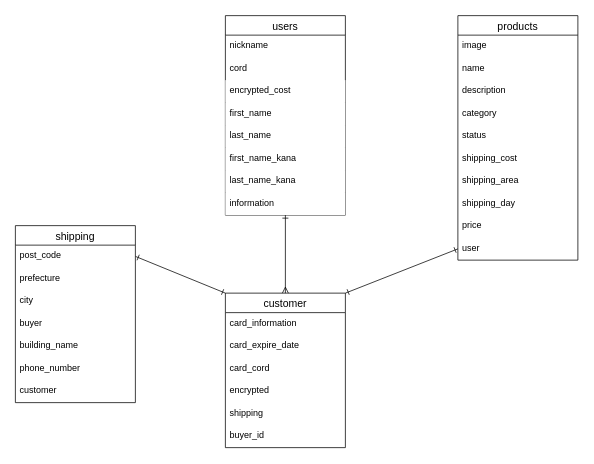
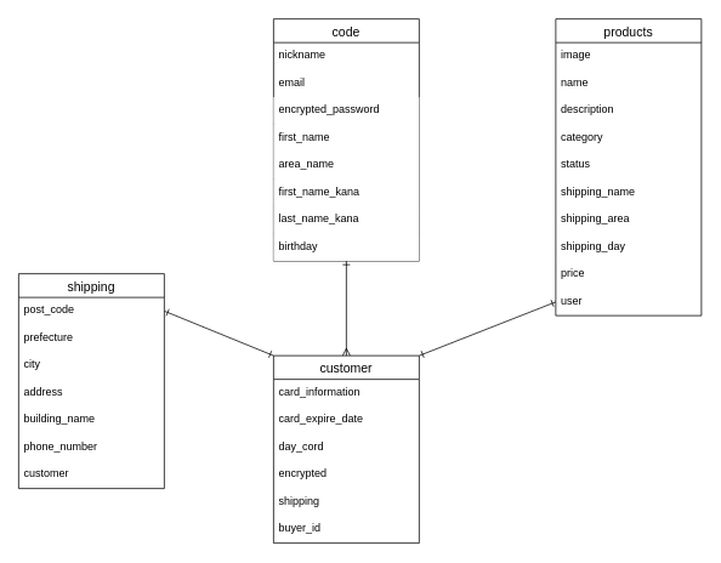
  <mxCell id="0" />
  <mxCell id="1" parent="0" />
- <mxCell id="2" value="users" style="swimlane;fontStyle=0;childLayout=stackLayout;horizontal=1;startSize=26;horizontalStack=0;resizeParent=1;resizeParentMax=0;resizeLast=0;collapsible=1;marginBottom=0;align=center;fontSize=14;swimlaneFillColor=default;glass=0;sketch=0;shadow=0;rounded=0;labelBorderColor=none;" parent="1" vertex="1"><mxGeometry x="300" y="20" width="160" height="266" as="geometry" /></mxCell>
+ <mxCell id="2" value="code" style="swimlane;fontStyle=0;childLayout=stackLayout;horizontal=1;startSize=26;horizontalStack=0;resizeParent=1;resizeParentMax=0;resizeLast=0;collapsible=1;marginBottom=0;align=center;fontSize=14;swimlaneFillColor=default;glass=0;sketch=0;shadow=0;rounded=0;labelBorderColor=none;" parent="1" vertex="1"><mxGeometry x="300" y="20" width="160" height="266" as="geometry" /></mxCell>
  <mxCell id="3" value="nickname" style="text;spacingLeft=4;spacingRight=4;overflow=hidden;rotatable=0;points=[[0,0.5],[1,0.5]];portConstraint=eastwest;fontSize=12;" parent="2" vertex="1"><mxGeometry y="26" width="160" height="30" as="geometry" /></mxCell>
- <mxCell id="4" value="cord" style="text;spacingLeft=4;spacingRight=4;overflow=hidden;rotatable=0;points=[[0,0.5],[1,0.5]];portConstraint=eastwest;fontSize=12;" parent="2" vertex="1"><mxGeometry y="56" width="160" height="30" as="geometry" /></mxCell>
- <mxCell id="5" value="encrypted_cost" style="text;spacingLeft=4;spacingRight=4;overflow=hidden;rotatable=0;points=[[0,0.5],[1,0.5]];portConstraint=eastwest;fontSize=12;fillColor=default;gradientColor=none;" parent="2" vertex="1"><mxGeometry y="86" width="160" height="30" as="geometry" /></mxCell>
+ <mxCell id="4" value="email" style="text;spacingLeft=4;spacingRight=4;overflow=hidden;rotatable=0;points=[[0,0.5],[1,0.5]];portConstraint=eastwest;fontSize=12;" parent="2" vertex="1"><mxGeometry y="56" width="160" height="30" as="geometry" /></mxCell>
+ <mxCell id="5" value="encrypted_password" style="text;spacingLeft=4;spacingRight=4;overflow=hidden;rotatable=0;points=[[0,0.5],[1,0.5]];portConstraint=eastwest;fontSize=12;fillColor=default;gradientColor=none;" parent="2" vertex="1"><mxGeometry y="86" width="160" height="30" as="geometry" /></mxCell>
  <mxCell id="6" value="first_name" style="text;fillColor=default;spacingLeft=4;spacingRight=4;overflow=hidden;rotatable=0;points=[[0,0.5],[1,0.5]];portConstraint=eastwest;fontSize=12;gradientColor=none;" parent="2" vertex="1"><mxGeometry y="116" width="160" height="30" as="geometry" /></mxCell>
- <mxCell id="7" value="last_name" style="text;fillColor=default;spacingLeft=4;spacingRight=4;overflow=hidden;rotatable=0;points=[[0,0.5],[1,0.5]];portConstraint=eastwest;fontSize=12;gradientColor=none;" parent="2" vertex="1"><mxGeometry y="146" width="160" height="30" as="geometry" /></mxCell>
+ <mxCell id="7" value="area_name" style="text;fillColor=default;spacingLeft=4;spacingRight=4;overflow=hidden;rotatable=0;points=[[0,0.5],[1,0.5]];portConstraint=eastwest;fontSize=12;gradientColor=none;" parent="2" vertex="1"><mxGeometry y="146" width="160" height="30" as="geometry" /></mxCell>
  <mxCell id="8" value="first_name_kana" style="text;fillColor=default;spacingLeft=4;spacingRight=4;overflow=hidden;rotatable=0;points=[[0,0.5],[1,0.5]];portConstraint=eastwest;fontSize=12;gradientColor=none;" parent="2" vertex="1"><mxGeometry y="176" width="160" height="30" as="geometry" /></mxCell>
  <mxCell id="9" value="last_name_kana" style="text;fillColor=default;spacingLeft=4;spacingRight=4;overflow=hidden;rotatable=0;points=[[0,0.5],[1,0.5]];portConstraint=eastwest;fontSize=12;gradientColor=none;" parent="2" vertex="1"><mxGeometry y="206" width="160" height="30" as="geometry" /></mxCell>
- <mxCell id="10" value="information" style="text;fillColor=default;spacingLeft=4;spacingRight=4;overflow=hidden;rotatable=0;points=[[0,0.5],[1,0.5]];portConstraint=eastwest;fontSize=12;labelBackgroundColor=none;labelBorderColor=none;gradientColor=none;" parent="2" vertex="1"><mxGeometry y="236" width="160" height="30" as="geometry" /></mxCell>
+ <mxCell id="10" value="birthday" style="text;fillColor=default;spacingLeft=4;spacingRight=4;overflow=hidden;rotatable=0;points=[[0,0.5],[1,0.5]];portConstraint=eastwest;fontSize=12;labelBackgroundColor=none;labelBorderColor=none;gradientColor=none;" parent="2" vertex="1"><mxGeometry y="236" width="160" height="30" as="geometry" /></mxCell>
  <mxCell id="11" value="products" style="swimlane;fontStyle=0;childLayout=stackLayout;horizontal=1;startSize=26;horizontalStack=0;resizeParent=1;resizeParentMax=0;resizeLast=0;collapsible=1;marginBottom=0;align=center;fontSize=14;rounded=0;shadow=0;glass=0;labelBackgroundColor=none;labelBorderColor=none;sketch=0;html=0;fillColor=default;swimlaneFillColor=default;" parent="1" vertex="1"><mxGeometry x="610" y="20" width="160" height="326" as="geometry" /></mxCell>
  <mxCell id="12" value="image" style="text;strokeColor=none;fillColor=none;spacingLeft=4;spacingRight=4;overflow=hidden;rotatable=0;points=[[0,0.5],[1,0.5]];portConstraint=eastwest;fontSize=12;rounded=0;shadow=0;glass=0;labelBackgroundColor=none;labelBorderColor=none;sketch=0;html=0;" parent="11" vertex="1"><mxGeometry y="26" width="160" height="30" as="geometry" /></mxCell>
  <mxCell id="13" value="name" style="text;strokeColor=none;fillColor=none;spacingLeft=4;spacingRight=4;overflow=hidden;rotatable=0;points=[[0,0.5],[1,0.5]];portConstraint=eastwest;fontSize=12;rounded=0;shadow=0;glass=0;labelBackgroundColor=none;labelBorderColor=none;sketch=0;html=0;" parent="11" vertex="1"><mxGeometry y="56" width="160" height="30" as="geometry" /></mxCell>
  <mxCell id="14" value="description" style="text;strokeColor=none;fillColor=none;spacingLeft=4;spacingRight=4;overflow=hidden;rotatable=0;points=[[0,0.5],[1,0.5]];portConstraint=eastwest;fontSize=12;rounded=0;shadow=0;glass=0;labelBackgroundColor=none;labelBorderColor=none;sketch=0;html=0;" parent="11" vertex="1"><mxGeometry y="86" width="160" height="30" as="geometry" /></mxCell>
  <mxCell id="15" value="category" style="text;strokeColor=none;fillColor=none;spacingLeft=4;spacingRight=4;overflow=hidden;rotatable=0;points=[[0,0.5],[1,0.5]];portConstraint=eastwest;fontSize=12;rounded=0;shadow=0;glass=0;labelBackgroundColor=none;labelBorderColor=none;sketch=0;html=0;" parent="11" vertex="1"><mxGeometry y="116" width="160" height="30" as="geometry" /></mxCell>
  <mxCell id="16" value="status" style="text;strokeColor=none;fillColor=none;spacingLeft=4;spacingRight=4;overflow=hidden;rotatable=0;points=[[0,0.5],[1,0.5]];portConstraint=eastwest;fontSize=12;rounded=0;shadow=0;glass=0;labelBackgroundColor=none;labelBorderColor=none;sketch=0;html=0;" parent="11" vertex="1"><mxGeometry y="146" width="160" height="30" as="geometry" /></mxCell>
- <mxCell id="17" value="shipping_cost" style="text;strokeColor=none;fillColor=none;spacingLeft=4;spacingRight=4;overflow=hidden;rotatable=0;points=[[0,0.5],[1,0.5]];portConstraint=eastwest;fontSize=12;rounded=0;shadow=0;glass=0;labelBackgroundColor=none;labelBorderColor=none;sketch=0;html=0;" parent="11" vertex="1"><mxGeometry y="176" width="160" height="30" as="geometry" /></mxCell>
+ <mxCell id="17" value="shipping_name" style="text;strokeColor=none;fillColor=none;spacingLeft=4;spacingRight=4;overflow=hidden;rotatable=0;points=[[0,0.5],[1,0.5]];portConstraint=eastwest;fontSize=12;rounded=0;shadow=0;glass=0;labelBackgroundColor=none;labelBorderColor=none;sketch=0;html=0;" parent="11" vertex="1"><mxGeometry y="176" width="160" height="30" as="geometry" /></mxCell>
  <mxCell id="18" value="shipping_area" style="text;strokeColor=none;fillColor=none;spacingLeft=4;spacingRight=4;overflow=hidden;rotatable=0;points=[[0,0.5],[1,0.5]];portConstraint=eastwest;fontSize=12;rounded=0;shadow=0;glass=0;labelBackgroundColor=none;labelBorderColor=none;sketch=0;html=0;" parent="11" vertex="1"><mxGeometry y="206" width="160" height="30" as="geometry" /></mxCell>
  <mxCell id="19" value="shipping_day" style="text;strokeColor=none;fillColor=none;spacingLeft=4;spacingRight=4;overflow=hidden;rotatable=0;points=[[0,0.5],[1,0.5]];portConstraint=eastwest;fontSize=12;rounded=0;shadow=0;glass=0;labelBackgroundColor=none;labelBorderColor=none;sketch=0;html=0;" parent="11" vertex="1"><mxGeometry y="236" width="160" height="30" as="geometry" /></mxCell>
  <mxCell id="20" value="price" style="text;strokeColor=none;fillColor=none;spacingLeft=4;spacingRight=4;overflow=hidden;rotatable=0;points=[[0,0.5],[1,0.5]];portConstraint=eastwest;fontSize=12;rounded=0;shadow=0;glass=0;labelBackgroundColor=none;labelBorderColor=none;sketch=0;html=0;" parent="11" vertex="1"><mxGeometry y="266" width="160" height="30" as="geometry" /></mxCell>
  <mxCell id="21" value="user" style="text;strokeColor=none;fillColor=none;spacingLeft=4;spacingRight=4;overflow=hidden;rotatable=0;points=[[0,0.5],[1,0.5]];portConstraint=eastwest;fontSize=12;rounded=0;shadow=0;glass=0;labelBackgroundColor=none;labelBorderColor=none;sketch=0;html=0;" parent="11" vertex="1"><mxGeometry y="296" width="160" height="30" as="geometry" /></mxCell>
  <mxCell id="22" value="customer" style="swimlane;fontStyle=0;childLayout=stackLayout;horizontal=1;startSize=26;horizontalStack=0;resizeParent=1;resizeParentMax=0;resizeLast=0;collapsible=1;marginBottom=0;align=center;fontSize=14;rounded=0;shadow=0;glass=0;labelBackgroundColor=none;labelBorderColor=none;sketch=0;fillColor=default;gradientColor=none;html=0;swimlaneFillColor=default;" parent="1" vertex="1"><mxGeometry x="300" y="390" width="160" height="206" as="geometry" /></mxCell>
  <mxCell id="23" value="card_information" style="text;strokeColor=none;fillColor=none;spacingLeft=4;spacingRight=4;overflow=hidden;rotatable=0;points=[[0,0.5],[1,0.5]];portConstraint=eastwest;fontSize=12;rounded=0;shadow=0;glass=0;labelBackgroundColor=none;labelBorderColor=none;sketch=0;html=0;" parent="22" vertex="1"><mxGeometry y="26" width="160" height="30" as="geometry" /></mxCell>
  <mxCell id="24" value="card_expire_date" style="text;strokeColor=none;fillColor=none;spacingLeft=4;spacingRight=4;overflow=hidden;rotatable=0;points=[[0,0.5],[1,0.5]];portConstraint=eastwest;fontSize=12;rounded=0;shadow=0;glass=0;labelBackgroundColor=none;labelBorderColor=none;sketch=0;html=0;" parent="22" vertex="1"><mxGeometry y="56" width="160" height="30" as="geometry" /></mxCell>
- <mxCell id="25" value="card_cord" style="text;strokeColor=none;fillColor=none;spacingLeft=4;spacingRight=4;overflow=hidden;rotatable=0;points=[[0,0.5],[1,0.5]];portConstraint=eastwest;fontSize=12;rounded=0;shadow=0;glass=0;labelBackgroundColor=none;labelBorderColor=none;sketch=0;html=0;" parent="22" vertex="1"><mxGeometry y="86" width="160" height="30" as="geometry" /></mxCell>
+ <mxCell id="25" value="day_cord" style="text;strokeColor=none;fillColor=none;spacingLeft=4;spacingRight=4;overflow=hidden;rotatable=0;points=[[0,0.5],[1,0.5]];portConstraint=eastwest;fontSize=12;rounded=0;shadow=0;glass=0;labelBackgroundColor=none;labelBorderColor=none;sketch=0;html=0;" parent="22" vertex="1"><mxGeometry y="86" width="160" height="30" as="geometry" /></mxCell>
  <mxCell id="26" value="encrypted" style="text;strokeColor=none;fillColor=none;spacingLeft=4;spacingRight=4;overflow=hidden;rotatable=0;points=[[0,0.5],[1,0.5]];portConstraint=eastwest;fontSize=12;rounded=0;shadow=0;glass=0;labelBackgroundColor=none;labelBorderColor=none;sketch=0;html=0;" parent="22" vertex="1"><mxGeometry y="116" width="160" height="30" as="geometry" /></mxCell>
  <mxCell id="27" value="shipping" style="text;strokeColor=none;fillColor=none;spacingLeft=4;spacingRight=4;overflow=hidden;rotatable=0;points=[[0,0.5],[1,0.5]];portConstraint=eastwest;fontSize=12;rounded=0;shadow=0;glass=0;labelBackgroundColor=none;labelBorderColor=none;sketch=0;html=0;" parent="22" vertex="1"><mxGeometry y="146" width="160" height="30" as="geometry" /></mxCell>
  <mxCell id="28" value="buyer_id" style="text;strokeColor=none;fillColor=none;spacingLeft=4;spacingRight=4;overflow=hidden;rotatable=0;points=[[0,0.5],[1,0.5]];portConstraint=eastwest;fontSize=12;rounded=0;shadow=0;glass=0;labelBackgroundColor=none;labelBorderColor=none;sketch=0;html=0;" parent="22" vertex="1"><mxGeometry y="176" width="160" height="30" as="geometry" /></mxCell>
  <mxCell id="29" style="edgeStyle=none;html=1;exitX=1;exitY=0.5;exitDx=0;exitDy=0;startArrow=ERone;startFill=0;endArrow=ERone;endFill=0;entryX=0;entryY=0;entryDx=0;entryDy=0;" parent="1" source="31" target="22" edge="1"><mxGeometry relative="1" as="geometry" /></mxCell>
  <mxCell id="30" value="shipping" style="swimlane;fontStyle=0;childLayout=stackLayout;horizontal=1;startSize=26;horizontalStack=0;resizeParent=1;resizeParentMax=0;resizeLast=0;collapsible=1;marginBottom=0;align=center;fontSize=14;rounded=0;shadow=0;glass=0;labelBackgroundColor=none;labelBorderColor=none;sketch=0;fillColor=default;gradientColor=none;html=0;swimlaneFillColor=default;" parent="1" vertex="1"><mxGeometry x="20" y="300" width="160" height="236" as="geometry" /></mxCell>
  <mxCell id="31" value="post_code" style="text;strokeColor=none;fillColor=none;spacingLeft=4;spacingRight=4;overflow=hidden;rotatable=0;points=[[0,0.5],[1,0.5]];portConstraint=eastwest;fontSize=12;rounded=0;shadow=0;glass=0;labelBackgroundColor=none;labelBorderColor=none;sketch=0;html=0;" parent="30" vertex="1"><mxGeometry y="26" width="160" height="30" as="geometry" /></mxCell>
  <mxCell id="32" value="prefecture" style="text;strokeColor=none;fillColor=none;spacingLeft=4;spacingRight=4;overflow=hidden;rotatable=0;points=[[0,0.5],[1,0.5]];portConstraint=eastwest;fontSize=12;rounded=0;shadow=0;glass=0;labelBackgroundColor=none;labelBorderColor=none;sketch=0;html=0;" parent="30" vertex="1"><mxGeometry y="56" width="160" height="30" as="geometry" /></mxCell>
  <mxCell id="33" value="city" style="text;strokeColor=none;fillColor=none;spacingLeft=4;spacingRight=4;overflow=hidden;rotatable=0;points=[[0,0.5],[1,0.5]];portConstraint=eastwest;fontSize=12;rounded=0;shadow=0;glass=0;labelBackgroundColor=none;labelBorderColor=none;sketch=0;html=0;" parent="30" vertex="1"><mxGeometry y="86" width="160" height="30" as="geometry" /></mxCell>
- <mxCell id="34" value="buyer" style="text;strokeColor=none;fillColor=none;spacingLeft=4;spacingRight=4;overflow=hidden;rotatable=0;points=[[0,0.5],[1,0.5]];portConstraint=eastwest;fontSize=12;rounded=0;shadow=0;glass=0;labelBackgroundColor=none;labelBorderColor=none;sketch=0;html=0;" parent="30" vertex="1"><mxGeometry y="116" width="160" height="30" as="geometry" /></mxCell>
+ <mxCell id="34" value="address" style="text;strokeColor=none;fillColor=none;spacingLeft=4;spacingRight=4;overflow=hidden;rotatable=0;points=[[0,0.5],[1,0.5]];portConstraint=eastwest;fontSize=12;rounded=0;shadow=0;glass=0;labelBackgroundColor=none;labelBorderColor=none;sketch=0;html=0;" parent="30" vertex="1"><mxGeometry y="116" width="160" height="30" as="geometry" /></mxCell>
  <mxCell id="35" value="building_name" style="text;strokeColor=none;fillColor=none;spacingLeft=4;spacingRight=4;overflow=hidden;rotatable=0;points=[[0,0.5],[1,0.5]];portConstraint=eastwest;fontSize=12;rounded=0;shadow=0;glass=0;labelBackgroundColor=none;labelBorderColor=none;sketch=0;html=0;" parent="30" vertex="1"><mxGeometry y="146" width="160" height="30" as="geometry" /></mxCell>
  <mxCell id="36" value="phone_number&#10;" style="text;strokeColor=none;fillColor=none;spacingLeft=4;spacingRight=4;overflow=hidden;rotatable=0;points=[[0,0.5],[1,0.5]];portConstraint=eastwest;fontSize=12;rounded=0;shadow=0;glass=0;labelBackgroundColor=none;labelBorderColor=none;sketch=0;html=0;" parent="30" vertex="1"><mxGeometry y="176" width="160" height="30" as="geometry" /></mxCell>
  <mxCell id="37" value="customer" style="text;strokeColor=none;fillColor=none;spacingLeft=4;spacingRight=4;overflow=hidden;rotatable=0;points=[[0,0.5],[1,0.5]];portConstraint=eastwest;fontSize=12;rounded=0;shadow=0;glass=0;labelBackgroundColor=none;labelBorderColor=none;sketch=0;html=0;" parent="30" vertex="1"><mxGeometry y="206" width="160" height="30" as="geometry" /></mxCell>
  <mxCell id="38" style="edgeStyle=none;html=1;exitX=0;exitY=0.5;exitDx=0;exitDy=0;entryX=1;entryY=0;entryDx=0;entryDy=0;startArrow=ERone;startFill=0;endArrow=ERone;endFill=0;strokeWidth=1;" parent="1" source="21" target="22" edge="1"><mxGeometry relative="1" as="geometry"><mxPoint x="610" y="361" as="sourcePoint" /></mxGeometry></mxCell>
  <mxCell id="39" style="edgeStyle=none;html=1;entryX=0.5;entryY=0;entryDx=0;entryDy=0;startArrow=ERone;startFill=0;endArrow=ERmany;endFill=0;strokeWidth=1;" parent="1" source="10" target="22" edge="1"><mxGeometry relative="1" as="geometry"><mxPoint x="394" y="290" as="sourcePoint" /><mxPoint x="244" y="409" as="targetPoint" /></mxGeometry></mxCell>
